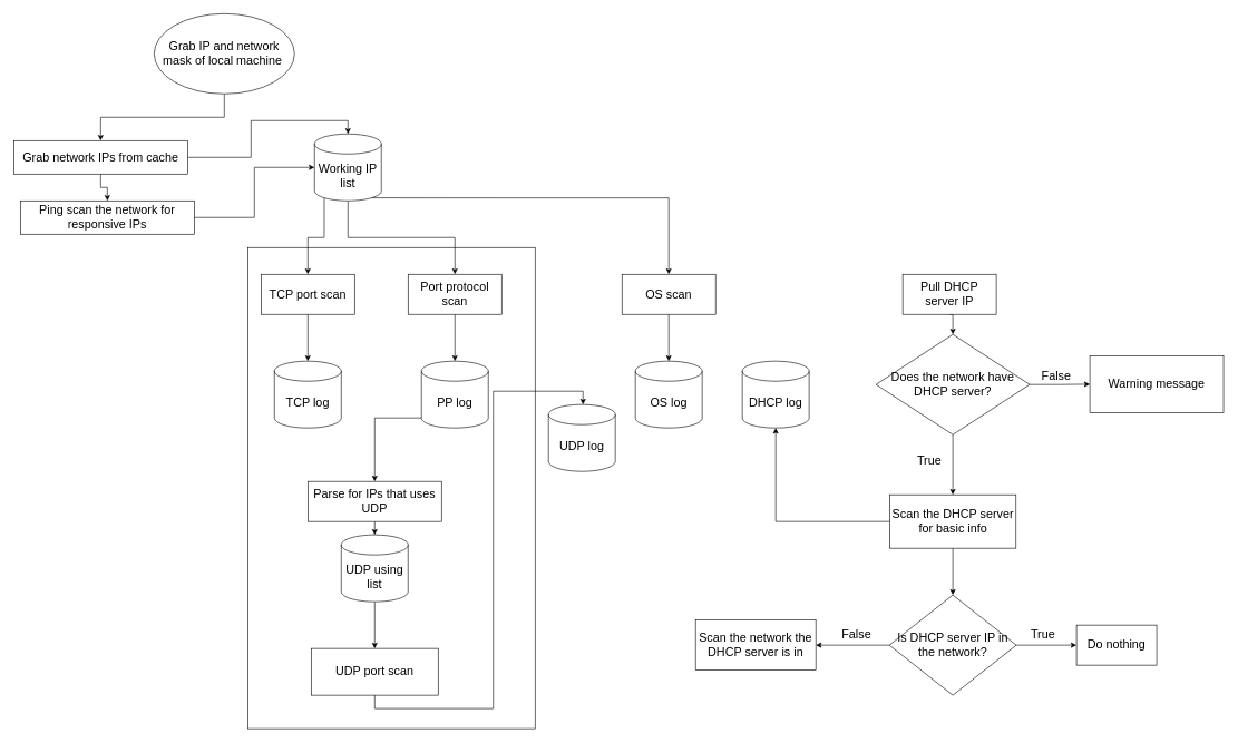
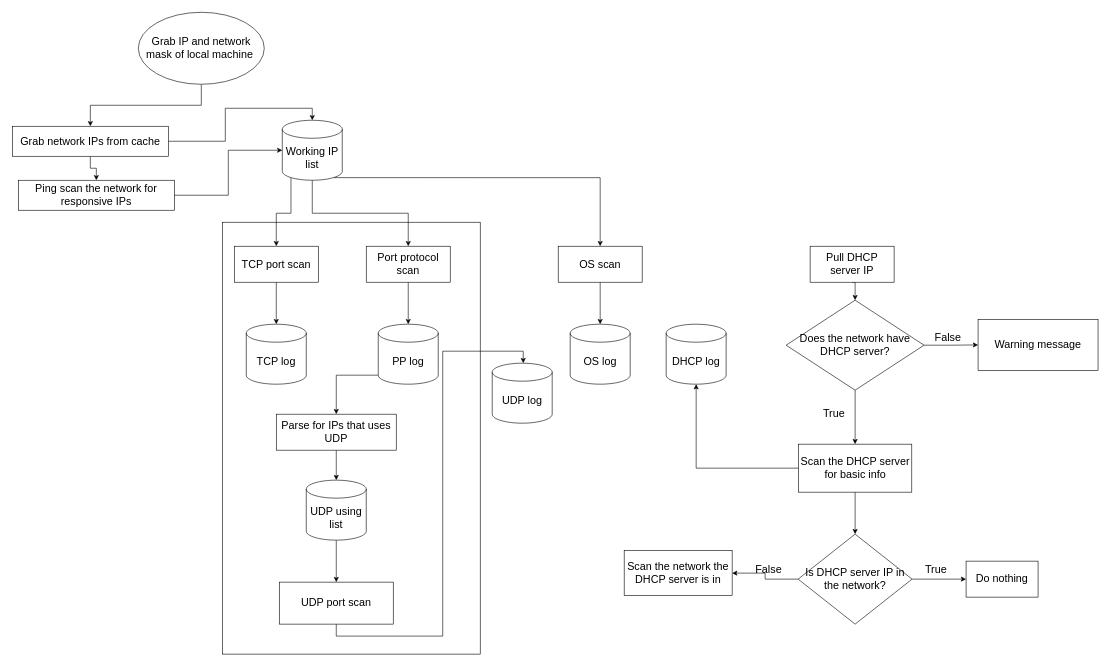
  <mxCell id="0" />
  <mxCell id="1" parent="0" />
  <mxCell id="2" value="" style="rounded=0;whiteSpace=wrap;html=1;" vertex="1" parent="1"><mxGeometry x="370" y="370" width="430" height="720" as="geometry" /></mxCell>
  <mxCell id="3" style="edgeStyle=orthogonalEdgeStyle;rounded=0;orthogonalLoop=1;jettySize=auto;html=1;exitX=0.5;exitY=1;exitDx=0;exitDy=0;entryX=0.5;entryY=0;entryDx=0;entryDy=0;" edge="1" parent="1" source="4" target="7"><mxGeometry relative="1" as="geometry" /></mxCell>
  <mxCell id="4" value="&lt;font style=&quot;font-size: 18px&quot;&gt;Grab IP and network mask of local machine&amp;nbsp;&lt;br&gt;&lt;/font&gt;" style="ellipse;whiteSpace=wrap;html=1;" vertex="1" parent="1"><mxGeometry x="230" y="20" width="210" height="120" as="geometry" /></mxCell>
  <mxCell id="5" style="edgeStyle=orthogonalEdgeStyle;rounded=0;orthogonalLoop=1;jettySize=auto;html=1;exitX=0.5;exitY=1;exitDx=0;exitDy=0;entryX=0.5;entryY=0;entryDx=0;entryDy=0;" edge="1" parent="1" source="7" target="9"><mxGeometry relative="1" as="geometry" /></mxCell>
  <mxCell id="6" style="edgeStyle=orthogonalEdgeStyle;rounded=0;orthogonalLoop=1;jettySize=auto;html=1;exitX=1;exitY=0.5;exitDx=0;exitDy=0;entryX=0.5;entryY=0;entryDx=0;entryDy=0;entryPerimeter=0;" edge="1" parent="1" source="7" target="13"><mxGeometry relative="1" as="geometry" /></mxCell>
  <mxCell id="7" value="&lt;font style=&quot;font-size: 18px&quot;&gt;Grab network IPs from cache&lt;br&gt;&lt;/font&gt;" style="rounded=0;whiteSpace=wrap;html=1;" vertex="1" parent="1"><mxGeometry x="20" y="210" width="260" height="50" as="geometry" /></mxCell>
  <mxCell id="8" style="edgeStyle=orthogonalEdgeStyle;rounded=0;orthogonalLoop=1;jettySize=auto;html=1;exitX=1;exitY=0.5;exitDx=0;exitDy=0;entryX=0;entryY=0.5;entryDx=0;entryDy=0;entryPerimeter=0;" edge="1" parent="1" source="9" target="13"><mxGeometry relative="1" as="geometry" /></mxCell>
  <mxCell id="9" value="&lt;font style=&quot;font-size: 18px&quot;&gt;Ping scan the network for responsive IPs&lt;/font&gt;" style="rounded=0;whiteSpace=wrap;html=1;" vertex="1" parent="1"><mxGeometry x="30" y="300" width="260" height="50" as="geometry" /></mxCell>
  <mxCell id="10" style="edgeStyle=orthogonalEdgeStyle;rounded=0;orthogonalLoop=1;jettySize=auto;html=1;exitX=0.145;exitY=1;exitDx=0;exitDy=-4.35;exitPerimeter=0;entryX=0.5;entryY=0;entryDx=0;entryDy=0;" edge="1" parent="1" source="13" target="17"><mxGeometry relative="1" as="geometry" /></mxCell>
  <mxCell id="11" style="edgeStyle=orthogonalEdgeStyle;rounded=0;orthogonalLoop=1;jettySize=auto;html=1;exitX=0.5;exitY=1;exitDx=0;exitDy=0;exitPerimeter=0;entryX=0.5;entryY=0;entryDx=0;entryDy=0;" edge="1" parent="1" source="13" target="19"><mxGeometry relative="1" as="geometry" /></mxCell>
  <mxCell id="12" style="edgeStyle=orthogonalEdgeStyle;rounded=0;orthogonalLoop=1;jettySize=auto;html=1;exitX=0.855;exitY=1;exitDx=0;exitDy=-4.35;exitPerimeter=0;entryX=0.5;entryY=0;entryDx=0;entryDy=0;" edge="1" parent="1" source="13" target="21"><mxGeometry relative="1" as="geometry" /></mxCell>
  <mxCell id="13" value="&lt;font style=&quot;font-size: 18px&quot;&gt;Working IP list&lt;/font&gt;" style="shape=cylinder3;whiteSpace=wrap;html=1;boundedLbl=1;backgroundOutline=1;size=15;" vertex="1" parent="1"><mxGeometry x="470" y="200" width="100" height="100" as="geometry" /></mxCell>
  <mxCell id="14" style="edgeStyle=orthogonalEdgeStyle;rounded=0;orthogonalLoop=1;jettySize=auto;html=1;exitX=0.5;exitY=1;exitDx=0;exitDy=0;entryX=0.5;entryY=0;entryDx=0;entryDy=0;" edge="1" parent="1" source="15" target="35"><mxGeometry relative="1" as="geometry" /></mxCell>
  <mxCell id="15" value="&lt;font style=&quot;font-size: 18px&quot;&gt;Pull DHCP server IP&lt;/font&gt;" style="rounded=0;whiteSpace=wrap;html=1;" vertex="1" parent="1"><mxGeometry x="1350" y="410" width="140" height="60" as="geometry" /></mxCell>
  <mxCell id="16" style="edgeStyle=orthogonalEdgeStyle;rounded=0;orthogonalLoop=1;jettySize=auto;html=1;exitX=0.5;exitY=1;exitDx=0;exitDy=0;entryX=0.5;entryY=0;entryDx=0;entryDy=0;entryPerimeter=0;" edge="1" parent="1" source="17" target="22"><mxGeometry relative="1" as="geometry" /></mxCell>
  <mxCell id="17" value="&lt;font style=&quot;font-size: 18px&quot;&gt;TCP port scan&lt;/font&gt;" style="rounded=0;whiteSpace=wrap;html=1;" vertex="1" parent="1"><mxGeometry x="390" y="410" width="140" height="60" as="geometry" /></mxCell>
  <mxCell id="18" style="edgeStyle=orthogonalEdgeStyle;rounded=0;orthogonalLoop=1;jettySize=auto;html=1;exitX=0.5;exitY=1;exitDx=0;exitDy=0;entryX=0.5;entryY=0;entryDx=0;entryDy=0;entryPerimeter=0;" edge="1" parent="1" source="19" target="24"><mxGeometry relative="1" as="geometry" /></mxCell>
  <mxCell id="19" value="&lt;font style=&quot;font-size: 18px&quot;&gt;Port protocol scan&lt;/font&gt;" style="rounded=0;whiteSpace=wrap;html=1;" vertex="1" parent="1"><mxGeometry x="610" y="410" width="140" height="60" as="geometry" /></mxCell>
  <mxCell id="20" style="edgeStyle=orthogonalEdgeStyle;rounded=0;orthogonalLoop=1;jettySize=auto;html=1;exitX=0.5;exitY=1;exitDx=0;exitDy=0;entryX=0.5;entryY=0;entryDx=0;entryDy=0;entryPerimeter=0;" edge="1" parent="1" source="21" target="32"><mxGeometry relative="1" as="geometry" /></mxCell>
  <mxCell id="21" value="&lt;span style=&quot;font-size: 18px&quot;&gt;OS scan&lt;/span&gt;" style="rounded=0;whiteSpace=wrap;html=1;" vertex="1" parent="1"><mxGeometry x="930" y="410" width="140" height="60" as="geometry" /></mxCell>
  <mxCell id="22" value="&lt;span style=&quot;font-size: 18px&quot;&gt;TCP log&lt;/span&gt;" style="shape=cylinder3;whiteSpace=wrap;html=1;boundedLbl=1;backgroundOutline=1;size=15;" vertex="1" parent="1"><mxGeometry x="410" y="540" width="100" height="100" as="geometry" /></mxCell>
  <mxCell id="23" style="edgeStyle=orthogonalEdgeStyle;rounded=0;orthogonalLoop=1;jettySize=auto;html=1;exitX=0;exitY=1;exitDx=0;exitDy=-15;exitPerimeter=0;entryX=0.5;entryY=0;entryDx=0;entryDy=0;" edge="1" parent="1" source="24" target="28"><mxGeometry relative="1" as="geometry" /></mxCell>
  <mxCell id="24" value="&lt;font style=&quot;font-size: 18px&quot;&gt;PP log&lt;/font&gt;" style="shape=cylinder3;whiteSpace=wrap;html=1;boundedLbl=1;backgroundOutline=1;size=15;" vertex="1" parent="1"><mxGeometry x="630" y="540" width="100" height="100" as="geometry" /></mxCell>
  <mxCell id="25" style="edgeStyle=orthogonalEdgeStyle;rounded=0;orthogonalLoop=1;jettySize=auto;html=1;exitX=0.5;exitY=1;exitDx=0;exitDy=0;exitPerimeter=0;entryX=0.5;entryY=0;entryDx=0;entryDy=0;" edge="1" parent="1" source="26" target="30"><mxGeometry relative="1" as="geometry" /></mxCell>
  <mxCell id="26" value="&lt;font style=&quot;font-size: 18px&quot;&gt;UDP using list&lt;/font&gt;" style="shape=cylinder3;whiteSpace=wrap;html=1;boundedLbl=1;backgroundOutline=1;size=15;" vertex="1" parent="1"><mxGeometry x="510" y="800" width="100" height="100" as="geometry" /></mxCell>
  <mxCell id="27" style="edgeStyle=orthogonalEdgeStyle;rounded=0;orthogonalLoop=1;jettySize=auto;html=1;exitX=0.5;exitY=1;exitDx=0;exitDy=0;entryX=0.5;entryY=0;entryDx=0;entryDy=0;entryPerimeter=0;" edge="1" parent="1" source="28" target="26"><mxGeometry relative="1" as="geometry" /></mxCell>
- <mxCell id="28" value="&lt;font style=&quot;font-size: 18px&quot;&gt;Parse for IPs that uses UDP&lt;/font&gt;" style="rounded=0;whiteSpace=wrap;html=1;" vertex="1" parent="1"><mxGeometry x="460" y="720" width="200" height="60" as="geometry" /></mxCell>
+ <mxCell id="28" value="&lt;font style=&quot;font-size: 18px&quot;&gt;Parse for IPs that uses UDP&lt;/font&gt;" style="rounded=0;whiteSpace=wrap;html=1;" vertex="1" parent="1"><mxGeometry x="460" y="690" width="200" height="60" as="geometry" /></mxCell>
  <mxCell id="29" style="edgeStyle=orthogonalEdgeStyle;rounded=0;orthogonalLoop=1;jettySize=auto;html=1;exitX=0.5;exitY=1;exitDx=0;exitDy=0;entryX=0.517;entryY=0;entryDx=0;entryDy=0;entryPerimeter=0;" edge="1" parent="1" source="30" target="31"><mxGeometry relative="1" as="geometry" /></mxCell>
  <mxCell id="30" value="&lt;font style=&quot;font-size: 18px&quot;&gt;UDP port scan&lt;/font&gt;" style="rounded=0;whiteSpace=wrap;html=1;" vertex="1" parent="1"><mxGeometry x="465" y="970" width="190" height="70" as="geometry" /></mxCell>
  <mxCell id="31" value="&lt;font style=&quot;font-size: 18px&quot;&gt;UDP log&lt;/font&gt;" style="shape=cylinder3;whiteSpace=wrap;html=1;boundedLbl=1;backgroundOutline=1;size=15;" vertex="1" parent="1"><mxGeometry x="820" y="605" width="100" height="100" as="geometry" /></mxCell>
  <mxCell id="32" value="&lt;font style=&quot;font-size: 18px&quot;&gt;OS log&lt;/font&gt;" style="shape=cylinder3;whiteSpace=wrap;html=1;boundedLbl=1;backgroundOutline=1;size=15;" vertex="1" parent="1"><mxGeometry x="950" y="540" width="100" height="100" as="geometry" /></mxCell>
  <mxCell id="33" style="edgeStyle=orthogonalEdgeStyle;rounded=0;orthogonalLoop=1;jettySize=auto;html=1;exitX=1;exitY=0.5;exitDx=0;exitDy=0;" edge="1" parent="1" source="35" target="36"><mxGeometry relative="1" as="geometry"><mxPoint x="1610" y="575.429" as="targetPoint" /></mxGeometry></mxCell>
  <mxCell id="34" style="edgeStyle=orthogonalEdgeStyle;rounded=0;orthogonalLoop=1;jettySize=auto;html=1;exitX=0.5;exitY=1;exitDx=0;exitDy=0;" edge="1" parent="1" source="35" target="40"><mxGeometry relative="1" as="geometry"><mxPoint x="1425.429" y="740" as="targetPoint" /></mxGeometry></mxCell>
  <mxCell id="35" value="&lt;font style=&quot;font-size: 18px&quot;&gt;Does the network have DHCP server?&lt;/font&gt;" style="rhombus;whiteSpace=wrap;html=1;" vertex="1" parent="1"><mxGeometry x="1310" y="500" width="230" height="150" as="geometry" /></mxCell>
  <mxCell id="36" value="&lt;font style=&quot;font-size: 18px&quot;&gt;Warning message&lt;/font&gt;" style="rounded=0;whiteSpace=wrap;html=1;" vertex="1" parent="1"><mxGeometry x="1630" y="532" width="200" height="85" as="geometry" /></mxCell>
  <mxCell id="37" value="&lt;font style=&quot;font-size: 18px&quot;&gt;False&lt;/font&gt;" style="text;html=1;strokeColor=none;fillColor=none;align=center;verticalAlign=middle;whiteSpace=wrap;rounded=0;" vertex="1" parent="1"><mxGeometry x="1530" y="532" width="100" height="60" as="geometry" /></mxCell>
  <mxCell id="38" style="edgeStyle=orthogonalEdgeStyle;rounded=0;orthogonalLoop=1;jettySize=auto;html=1;exitX=0;exitY=0.5;exitDx=0;exitDy=0;" edge="1" parent="1" source="40" target="41"><mxGeometry relative="1" as="geometry" /></mxCell>
  <mxCell id="39" style="edgeStyle=orthogonalEdgeStyle;rounded=0;orthogonalLoop=1;jettySize=auto;html=1;exitX=0.5;exitY=1;exitDx=0;exitDy=0;" edge="1" parent="1" source="40" target="44"><mxGeometry relative="1" as="geometry"><mxPoint x="1425.429" y="930" as="targetPoint" /></mxGeometry></mxCell>
  <mxCell id="40" value="&lt;font style=&quot;font-size: 18px&quot;&gt;Scan the DHCP server for basic info&lt;/font&gt;" style="rounded=0;whiteSpace=wrap;html=1;" vertex="1" parent="1"><mxGeometry x="1330.5" y="740" width="189" height="80" as="geometry" /></mxCell>
  <mxCell id="41" value="&lt;font style=&quot;font-size: 18px&quot;&gt;DHCP log&lt;br&gt;&lt;/font&gt;" style="shape=cylinder3;whiteSpace=wrap;html=1;boundedLbl=1;backgroundOutline=1;size=15;" vertex="1" parent="1"><mxGeometry x="1110" y="540" width="100" height="100" as="geometry" /></mxCell>
  <mxCell id="42" style="edgeStyle=orthogonalEdgeStyle;rounded=0;orthogonalLoop=1;jettySize=auto;html=1;exitX=1;exitY=0.5;exitDx=0;exitDy=0;" edge="1" parent="1" source="44" target="46"><mxGeometry relative="1" as="geometry"><mxPoint x="1610" y="964.588" as="targetPoint" /></mxGeometry></mxCell>
  <mxCell id="43" style="edgeStyle=orthogonalEdgeStyle;rounded=0;orthogonalLoop=1;jettySize=auto;html=1;exitX=0;exitY=0.5;exitDx=0;exitDy=0;entryX=1;entryY=0.5;entryDx=0;entryDy=0;" edge="1" parent="1" source="44" target="48"><mxGeometry relative="1" as="geometry" /></mxCell>
  <mxCell id="44" value="&lt;font style=&quot;font-size: 18px&quot;&gt;Is DHCP server IP in the network?&lt;/font&gt;" style="rhombus;whiteSpace=wrap;html=1;" vertex="1" parent="1"><mxGeometry x="1330" y="890" width="190" height="150" as="geometry" /></mxCell>
  <mxCell id="45" value="&lt;font style=&quot;font-size: 18px&quot;&gt;True&lt;/font&gt;" style="text;html=1;strokeColor=none;fillColor=none;align=center;verticalAlign=middle;whiteSpace=wrap;rounded=0;" vertex="1" parent="1"><mxGeometry x="1340" y="660" width="100" height="60" as="geometry" /></mxCell>
  <mxCell id="46" value="&lt;font style=&quot;font-size: 18px&quot;&gt;Do nothing&lt;/font&gt;" style="rounded=0;whiteSpace=wrap;html=1;" vertex="1" parent="1"><mxGeometry x="1610" y="934.998" width="120" height="60" as="geometry" /></mxCell>
  <mxCell id="47" value="&lt;font style=&quot;font-size: 18px&quot;&gt;True&lt;/font&gt;" style="text;html=1;strokeColor=none;fillColor=none;align=center;verticalAlign=middle;whiteSpace=wrap;rounded=0;" vertex="1" parent="1"><mxGeometry x="1510" y="920" width="100" height="60" as="geometry" /></mxCell>
- <mxCell id="48" value="&lt;font style=&quot;font-size: 18px&quot;&gt;Scan the network the DHCP server is in&lt;/font&gt;" style="rounded=0;whiteSpace=wrap;html=1;" vertex="1" parent="1"><mxGeometry x="1040" y="927.5" width="180" height="75" as="geometry" /></mxCell>
+ <mxCell id="48" value="&lt;font style=&quot;font-size: 18px&quot;&gt;Scan the network the DHCP server is in&lt;/font&gt;" style="rounded=0;whiteSpace=wrap;html=1;" vertex="1" parent="1"><mxGeometry x="1040" y="917.5" width="180" height="75" as="geometry" /></mxCell>
  <mxCell id="49" value="&lt;font style=&quot;font-size: 18px&quot;&gt;False&lt;/font&gt;" style="text;html=1;strokeColor=none;fillColor=none;align=center;verticalAlign=middle;whiteSpace=wrap;rounded=0;" vertex="1" parent="1"><mxGeometry x="1230.5" y="920" width="100" height="60" as="geometry" /></mxCell>
